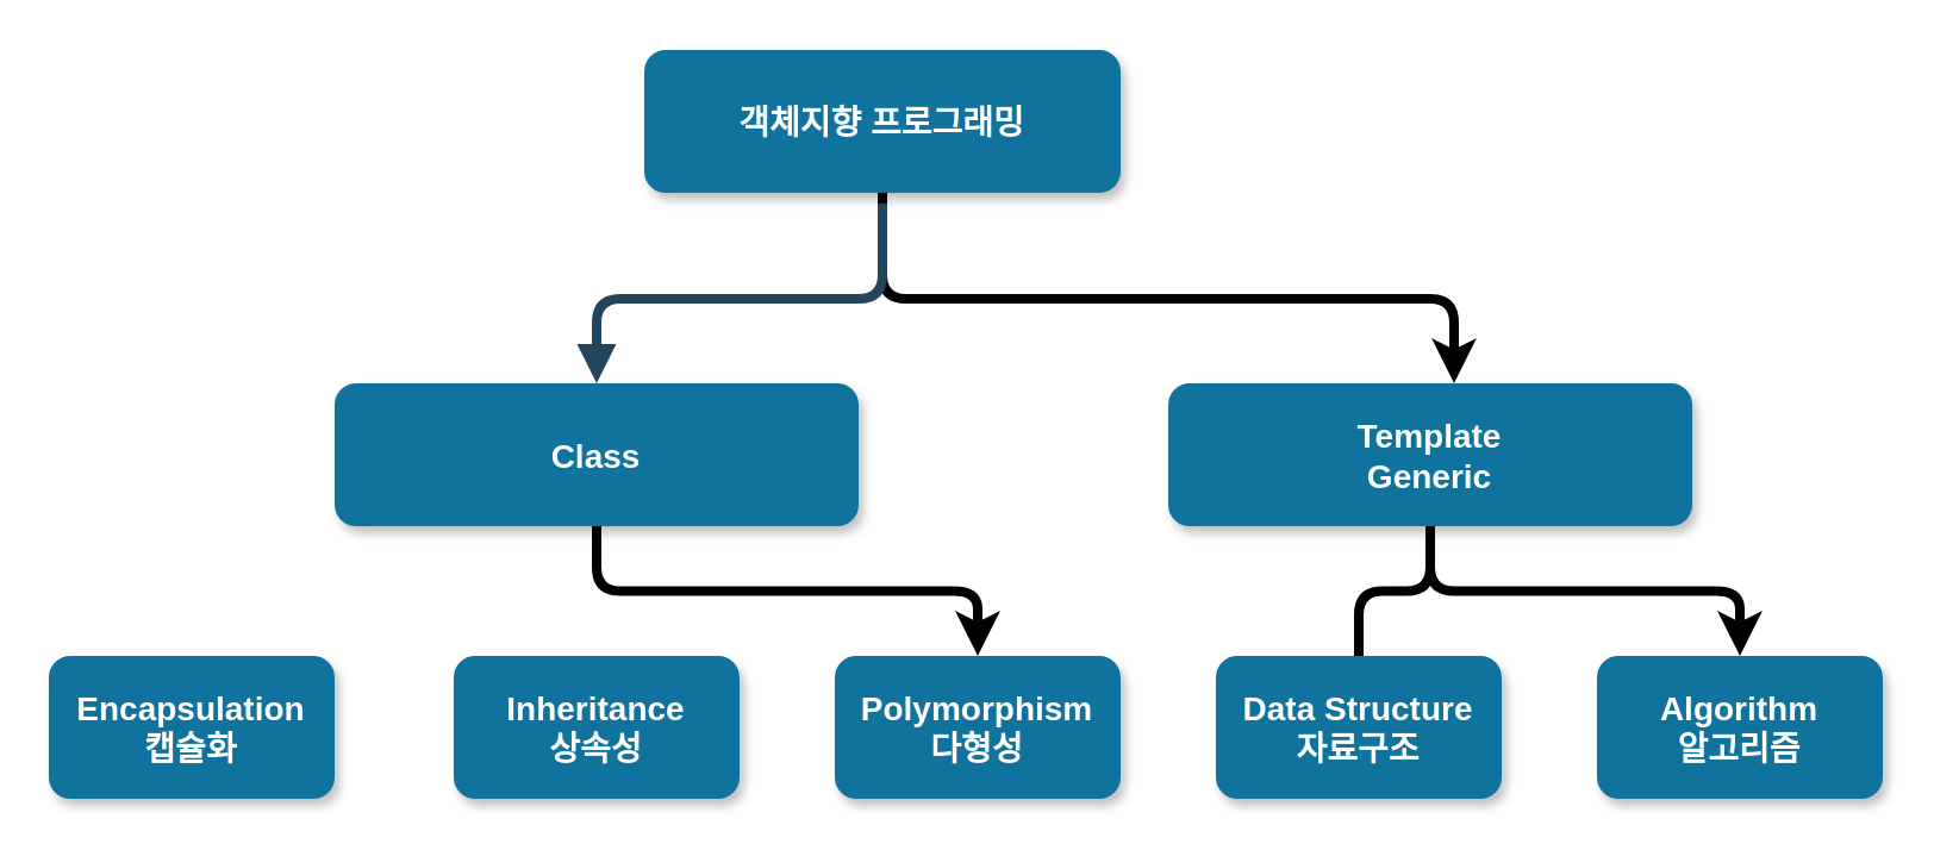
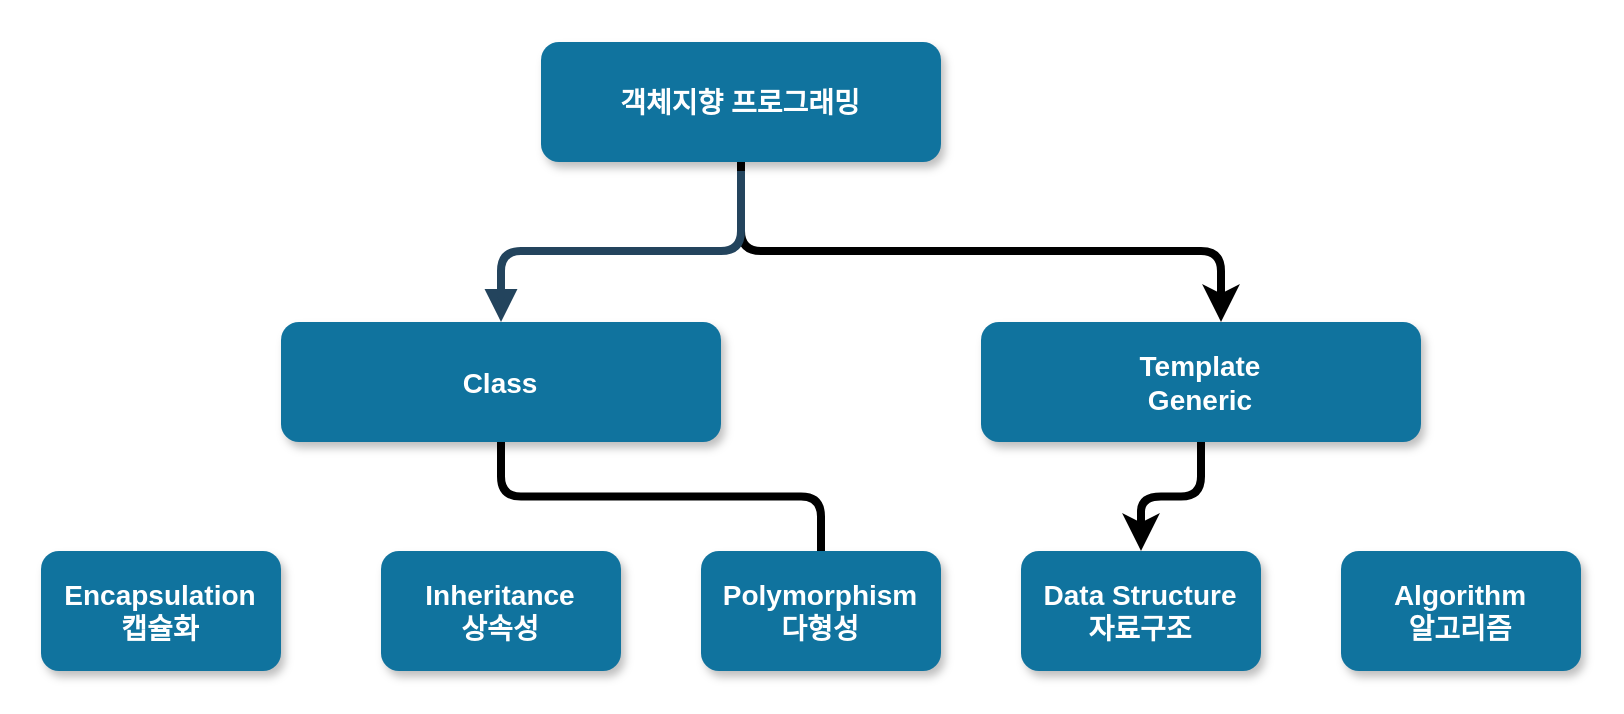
  <mxCell id="0" />
  <mxCell id="1" parent="0" />
  <mxCell id="2" style="edgeStyle=orthogonalEdgeStyle;rounded=1;orthogonalLoop=1;jettySize=auto;html=1;strokeWidth=4;" edge="1" parent="1" source="3" target="9"><mxGeometry relative="1" as="geometry"><Array as="points"><mxPoint x="370" y="125" /><mxPoint x="610" y="125" /></Array></mxGeometry></mxCell>
  <mxCell id="3" value="객체지향 프로그래밍" style="rounded=1;fillColor=#10739E;strokeColor=none;shadow=1;gradientColor=none;fontStyle=1;fontColor=#FFFFFF;fontSize=14;" parent="1" vertex="1"><mxGeometry x="270" y="20.5" width="200" height="60" as="geometry" /></mxCell>
- <mxCell id="4" style="edgeStyle=orthogonalEdgeStyle;rounded=1;orthogonalLoop=1;jettySize=auto;html=1;strokeWidth=4;" edge="1" parent="1" source="5" target="12"><mxGeometry relative="1" as="geometry" /></mxCell>
+ <mxCell id="4" style="edgeStyle=orthogonalEdgeStyle;rounded=1;orthogonalLoop=1;jettySize=auto;html=1;strokeWidth=4;endArrow=none;" edge="1" parent="1" source="5" target="12"><mxGeometry relative="1" as="geometry" /></mxCell>
  <mxCell id="5" value="Class" style="rounded=1;fillColor=#10739E;strokeColor=none;shadow=1;gradientColor=none;fontStyle=1;fontColor=#FFFFFF;fontSize=14;" parent="1" vertex="1"><mxGeometry x="140" y="160.5" width="220" height="60" as="geometry" /></mxCell>
  <mxCell id="6" value="" style="edgeStyle=elbowEdgeStyle;elbow=vertical;strokeWidth=4;endArrow=block;endFill=1;fontStyle=1;strokeColor=#23445D;" parent="1" target="5" edge="1"><mxGeometry x="22" y="165.5" width="100" height="100" as="geometry"><mxPoint x="370" y="85" as="sourcePoint" /><mxPoint x="-308" y="-19.5" as="targetPoint" /><Array as="points"><mxPoint x="250" y="125" /><mxPoint x="250" y="125" /></Array></mxGeometry></mxCell>
- <mxCell id="7" style="edgeStyle=orthogonalEdgeStyle;rounded=1;orthogonalLoop=1;jettySize=auto;html=1;entryX=0.5;entryY=0;entryDx=0;entryDy=0;strokeWidth=4;endArrow=none;" edge="1" parent="1" source="9" target="13"><mxGeometry relative="1" as="geometry" /></mxCell>
- <mxCell id="8" style="edgeStyle=orthogonalEdgeStyle;rounded=1;orthogonalLoop=1;jettySize=auto;html=1;entryX=0.5;entryY=0;entryDx=0;entryDy=0;strokeWidth=4;" edge="1" parent="1" source="9" target="14"><mxGeometry relative="1" as="geometry" /></mxCell>
+ <mxCell id="7" style="edgeStyle=orthogonalEdgeStyle;rounded=1;orthogonalLoop=1;jettySize=auto;html=1;entryX=0.5;entryY=0;entryDx=0;entryDy=0;strokeWidth=4;" edge="1" parent="1" source="9" target="13"><mxGeometry relative="1" as="geometry" /></mxCell>
  <mxCell id="9" value="Template&#10;Generic" style="rounded=1;fillColor=#10739E;strokeColor=none;shadow=1;gradientColor=none;fontStyle=1;fontColor=#FFFFFF;fontSize=14;" vertex="1" parent="1"><mxGeometry x="490" y="160.5" width="220" height="60" as="geometry" /></mxCell>
  <mxCell id="10" value="Encapsulation&#10;캡슐화" style="rounded=1;fillColor=#10739E;strokeColor=none;shadow=1;gradientColor=none;fontStyle=1;fontColor=#FFFFFF;fontSize=14;" vertex="1" parent="1"><mxGeometry x="20" y="275" width="120" height="60" as="geometry" /></mxCell>
  <mxCell id="11" value="Inheritance&#10;상속성" style="rounded=1;fillColor=#10739E;strokeColor=none;shadow=1;gradientColor=none;fontStyle=1;fontColor=#FFFFFF;fontSize=14;" vertex="1" parent="1"><mxGeometry x="190" y="275" width="120" height="60" as="geometry" /></mxCell>
  <mxCell id="12" value="Polymorphism&#10;다형성" style="rounded=1;fillColor=#10739E;strokeColor=none;shadow=1;gradientColor=none;fontStyle=1;fontColor=#FFFFFF;fontSize=14;" vertex="1" parent="1"><mxGeometry x="350" y="275" width="120" height="60" as="geometry" /></mxCell>
  <mxCell id="13" value="Data Structure&#10;자료구조" style="rounded=1;fillColor=#10739E;strokeColor=none;shadow=1;gradientColor=none;fontStyle=1;fontColor=#FFFFFF;fontSize=14;" vertex="1" parent="1"><mxGeometry x="510" y="275" width="120" height="60" as="geometry" /></mxCell>
  <mxCell id="14" value="Algorithm&#10;알고리즘" style="rounded=1;fillColor=#10739E;strokeColor=none;shadow=1;gradientColor=none;fontStyle=1;fontColor=#FFFFFF;fontSize=14;" vertex="1" parent="1"><mxGeometry x="670" y="275" width="120" height="60" as="geometry" /></mxCell>
